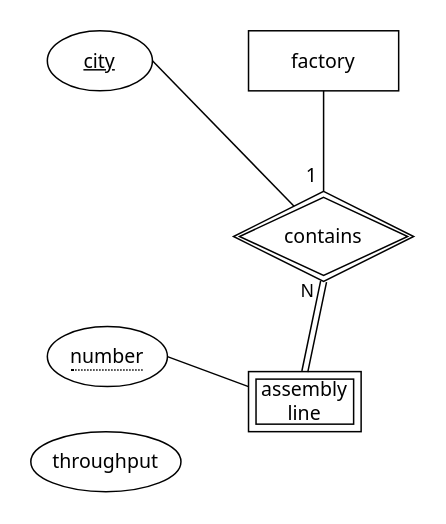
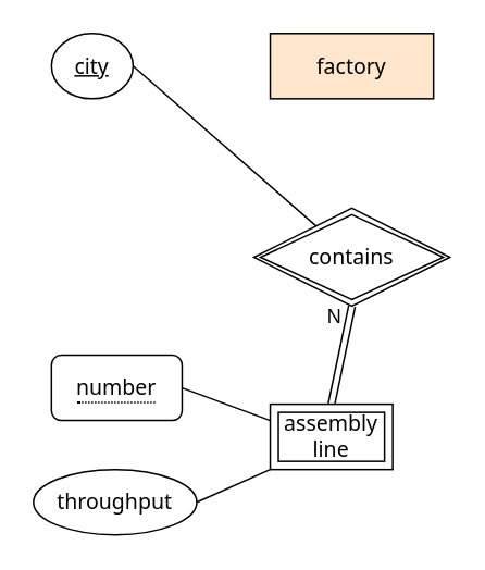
  <mxCell id="0" />
  <mxCell id="1" parent="0" />
- <mxCell id="2" value="factory" style="whiteSpace=wrap;html=1;align=center;fontSize=13;fontFamily=Noto Sans;fontSource=https%3A%2F%2Ffonts.googleapis.com%2Fcss%3Ffamily%3DNoto%2BSans;" vertex="1" parent="1"><mxGeometry x="165" y="20" width="100" height="40" as="geometry" /></mxCell>
- <mxCell id="3" value="city" style="ellipse;whiteSpace=wrap;html=1;align=center;fontStyle=4;fontSize=13;fontFamily=Noto Sans;fontSource=https%3A%2F%2Ffonts.googleapis.com%2Fcss%3Ffamily%3DNoto%2BSans;" vertex="1" parent="1"><mxGeometry x="31" y="20" width="70" height="40" as="geometry" /></mxCell>
+ <mxCell id="2" value="factory" style="whiteSpace=wrap;html=1;align=center;fontSize=13;fontFamily=Noto Sans;fontSource=https%3A%2F%2Ffonts.googleapis.com%2Fcss%3Ffamily%3DNoto%2BSans;fillColor=#ffe6cc;" vertex="1" parent="1"><mxGeometry x="165" y="20" width="100" height="40" as="geometry" /></mxCell>
+ <mxCell id="3" value="city" style="ellipse;whiteSpace=wrap;html=1;align=center;fontStyle=4;fontSize=13;fontFamily=Noto Sans;fontSource=https%3A%2F%2Ffonts.googleapis.com%2Fcss%3Ffamily%3DNoto%2BSans;" vertex="1" parent="1"><mxGeometry x="31" y="20" width="50" height="40" as="geometry" /></mxCell>
  <mxCell id="4" value="contains" style="shape=rhombus;double=1;perimeter=rhombusPerimeter;whiteSpace=wrap;html=1;align=center;fontSize=13;fontFamily=Noto Sans;fontSource=https%3A%2F%2Ffonts.googleapis.com%2Fcss%3Ffamily%3DNoto%2BSans;" vertex="1" parent="1"><mxGeometry x="155" y="127" width="120" height="60" as="geometry" /></mxCell>
  <mxCell id="5" value="assembly line" style="shape=ext;margin=3;double=1;whiteSpace=wrap;html=1;align=center;fontSize=13;fontFamily=Noto Sans;fontSource=https%3A%2F%2Ffonts.googleapis.com%2Fcss%3Ffamily%3DNoto%2BSans;" vertex="1" parent="1"><mxGeometry x="165" y="247" width="75" height="40" as="geometry" /></mxCell>
- <mxCell id="6" value="" style="endArrow=none;html=1;rounded=0;exitX=0.5;exitY=1;exitDx=0;exitDy=0;entryX=0.5;entryY=0;entryDx=0;entryDy=0;fontSize=13;fontFamily=Noto Sans;fontSource=https%3A%2F%2Ffonts.googleapis.com%2Fcss%3Ffamily%3DNoto%2BSans;" edge="1" parent="1" source="2" target="4"><mxGeometry relative="1" as="geometry"><mxPoint x="225" y="30" as="sourcePoint" /><mxPoint x="225" y="-48" as="targetPoint" /></mxGeometry></mxCell>
- <mxCell id="7" value="1" style="resizable=0;html=1;align=right;verticalAlign=bottom;rotation=0;fontSize=13;fontFamily=Noto Sans;fontSource=https%3A%2F%2Ffonts.googleapis.com%2Fcss%3Ffamily%3DNoto%2BSans;" connectable="0" vertex="1" parent="6"><mxGeometry x="1" relative="1" as="geometry"><mxPoint x="-4" y="-1" as="offset" /></mxGeometry></mxCell>
- <mxCell id="8" value="&lt;span style=&quot;border-bottom: 1px dotted; font-size: 13px;&quot;&gt;number&lt;/span&gt;" style="ellipse;whiteSpace=wrap;html=1;align=center;fontSize=13;fontFamily=Noto Sans;fontSource=https%3A%2F%2Ffonts.googleapis.com%2Fcss%3Ffamily%3DNoto%2BSans;" vertex="1" parent="1"><mxGeometry x="31" y="217" width="80" height="40" as="geometry" /></mxCell>
+ <mxCell id="8" value="&lt;span style=&quot;border-bottom: 1px dotted; font-size: 13px;&quot;&gt;number&lt;/span&gt;" style="whiteSpace=wrap;html=1;align=center;fontSize=13;fontFamily=Noto Sans;fontSource=https%3A%2F%2Ffonts.googleapis.com%2Fcss%3Ffamily%3DNoto%2BSans;rounded=1;" vertex="1" parent="1"><mxGeometry x="31" y="217" width="80" height="40" as="geometry" /></mxCell>
  <mxCell id="9" value="throughput" style="ellipse;whiteSpace=wrap;html=1;align=center;fontSize=13;fontFamily=Noto Sans;fontSource=https%3A%2F%2Ffonts.googleapis.com%2Fcss%3Ffamily%3DNoto%2BSans;" vertex="1" parent="1"><mxGeometry x="20" y="287" width="100" height="40" as="geometry" /></mxCell>
+ <mxCell id="10" value="" style="endArrow=none;html=1;rounded=0;entryX=0;entryY=1;entryDx=0;entryDy=0;exitX=1;exitY=0.5;exitDx=0;exitDy=0;fontSize=13;fontFamily=Noto Sans;fontSource=https%3A%2F%2Ffonts.googleapis.com%2Fcss%3Ffamily%3DNoto%2BSans;" edge="1" parent="1" source="9" target="5"><mxGeometry relative="1" as="geometry"><mxPoint x="155.001" y="345.733" as="sourcePoint" /><mxPoint x="223.69" y="327" as="targetPoint" /></mxGeometry></mxCell>
  <mxCell id="11" value="" style="endArrow=none;html=1;rounded=0;entryX=0;entryY=0.25;entryDx=0;entryDy=0;exitX=1;exitY=0.5;exitDx=0;exitDy=0;fontSize=13;fontFamily=Noto Sans;fontSource=https%3A%2F%2Ffonts.googleapis.com%2Fcss%3Ffamily%3DNoto%2BSans;" edge="1" parent="1" source="8" target="5"><mxGeometry relative="1" as="geometry"><mxPoint x="116.311" y="217.003" as="sourcePoint" /><mxPoint x="185" y="198.27" as="targetPoint" /></mxGeometry></mxCell>
  <mxCell id="12" value="" style="endArrow=none;html=1;rounded=0;exitX=1;exitY=0.5;exitDx=0;exitDy=0;fontSize=13;fontFamily=Noto Sans;fontSource=https%3A%2F%2Ffonts.googleapis.com%2Fcss%3Ffamily%3DNoto%2BSans;" edge="1" parent="1" source="3" target="4"><mxGeometry relative="1" as="geometry"><mxPoint x="105" y="40" as="sourcePoint" /><mxPoint x="160" y="38" as="targetPoint" /></mxGeometry></mxCell>
  <mxCell id="13" value="" style="shape=link;html=1;rounded=0;exitX=0.5;exitY=0;exitDx=0;exitDy=0;entryX=0.5;entryY=1;entryDx=0;entryDy=0;" edge="1" parent="1" source="5" target="4"><mxGeometry relative="1" as="geometry"><mxPoint x="110" y="208" as="sourcePoint" /><mxPoint x="240" y="198" as="targetPoint" /></mxGeometry></mxCell>
  <mxCell id="14" value="N" style="resizable=0;html=1;align=right;verticalAlign=bottom;" connectable="0" vertex="1" parent="13"><mxGeometry x="1" relative="1" as="geometry"><mxPoint x="-6" y="15" as="offset" /></mxGeometry></mxCell>
